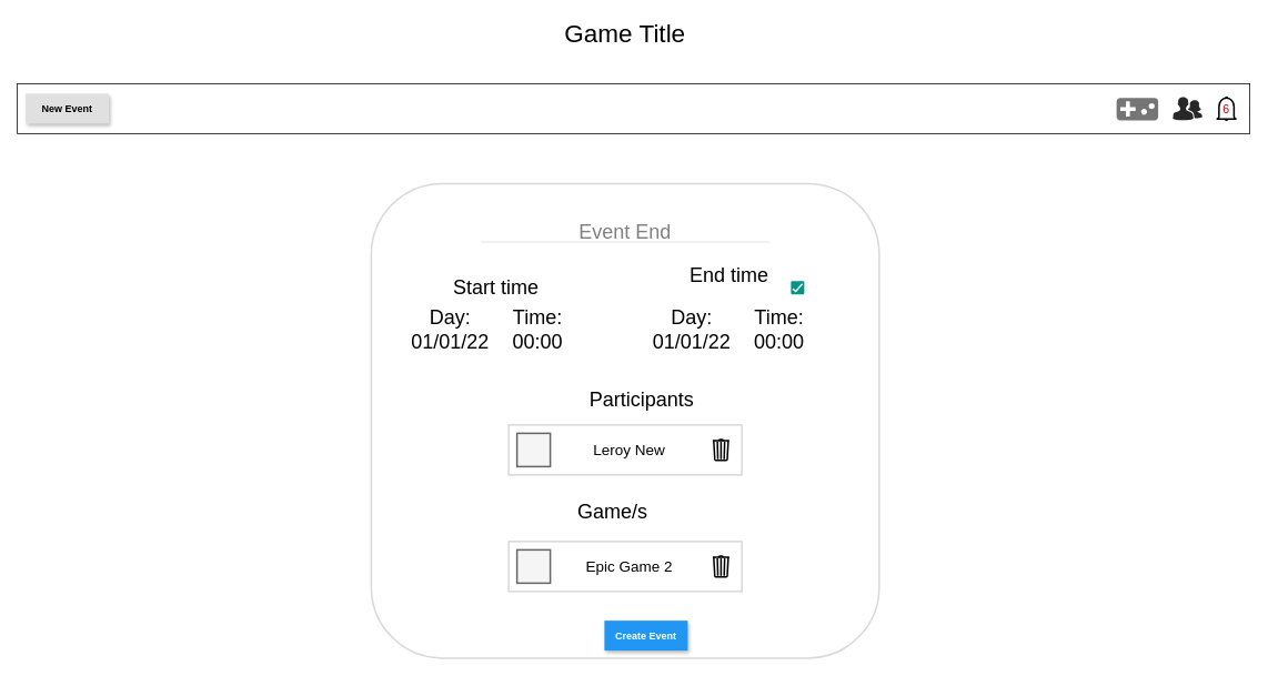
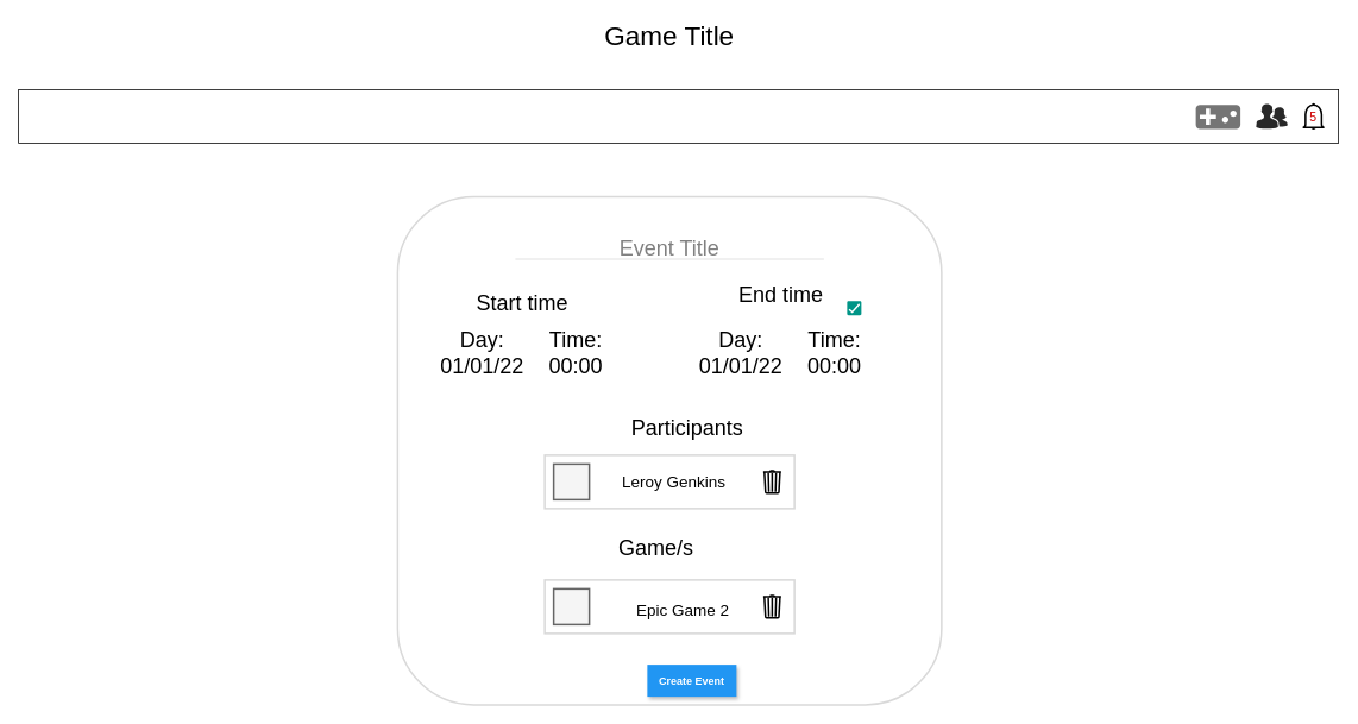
  <mxCell id="0" />
  <mxCell id="1" parent="0" />
  <mxCell id="2" value="" style="rounded=0;whiteSpace=wrap;html=1;" parent="1" vertex="1"><mxGeometry x="20" y="100" width="1480" height="60" as="geometry" /></mxCell>
  <mxCell id="3" value="&lt;font style=&quot;font-size: 30px;&quot;&gt;Game Title&lt;/font&gt;" style="text;html=1;strokeColor=none;fillColor=none;align=center;verticalAlign=middle;whiteSpace=wrap;rounded=0;" parent="1" vertex="1"><mxGeometry x="535" y="20" width="430" height="40" as="geometry" /></mxCell>
  <mxCell id="4" value="" style="html=1;verticalLabelPosition=bottom;align=center;labelBackgroundColor=#ffffff;verticalAlign=top;strokeWidth=2;shadow=0;dashed=0;shape=mxgraph.ios7.icons.bell;fontSize=30;" parent="1" vertex="1"><mxGeometry x="1460" y="116" width="24" height="28" as="geometry" /></mxCell>
- <mxCell id="5" value="&lt;font color=&quot;#cc0000&quot;&gt;6&lt;/font&gt;" style="text;html=1;strokeColor=none;fillColor=none;align=center;verticalAlign=middle;whiteSpace=wrap;rounded=0;fontSize=14;" parent="1" vertex="1"><mxGeometry x="1462" y="116" width="20" height="30" as="geometry" /></mxCell>
+ <mxCell id="5" value="&lt;font color=&quot;#cc0000&quot;&gt;5&lt;/font&gt;" style="text;html=1;strokeColor=none;fillColor=none;align=center;verticalAlign=middle;whiteSpace=wrap;rounded=0;fontSize=14;" parent="1" vertex="1"><mxGeometry x="1462" y="116" width="20" height="30" as="geometry" /></mxCell>
  <mxCell id="6" value="" style="verticalLabelPosition=bottom;sketch=0;html=1;fillColor=#282828;strokeColor=none;verticalAlign=top;pointerEvents=1;align=center;shape=mxgraph.cisco_safe.people_places_things_icons.icon2;fontSize=14;fontColor=#000000;" parent="1" vertex="1"><mxGeometry x="1407.59" y="116" width="35.4" height="28" as="geometry" /></mxCell>
  <mxCell id="7" value="" style="rounded=1;whiteSpace=wrap;html=1;shadow=0;glass=0;sketch=0;strokeColor=#D9D9D9;strokeWidth=2;fontSize=24;fontColor=#000000;" parent="1" vertex="1"><mxGeometry x="445" y="220" width="610" height="570" as="geometry" /></mxCell>
  <mxCell id="8" value="" style="group" parent="1" vertex="1" connectable="0"><mxGeometry x="577" y="260" width="346" height="35" as="geometry" /></mxCell>
- <mxCell id="9" value="Event End" style="text;fontColor=#808080;fontSize=24;verticalAlign=middle;strokeColor=none;fillColor=none;rounded=0;shadow=0;glass=0;sketch=0;align=center;" parent="8" vertex="1"><mxGeometry width="346" height="30" as="geometry" /></mxCell>
+ <mxCell id="9" value="Event Title" style="text;fontColor=#808080;fontSize=24;verticalAlign=middle;strokeColor=none;fillColor=none;rounded=0;shadow=0;glass=0;sketch=0;align=center;" parent="8" vertex="1"><mxGeometry width="346" height="30" as="geometry" /></mxCell>
  <mxCell id="10" value="" style="dashed=0;shape=line;strokeWidth=2;noLabel=1;strokeColor=#D9D9D9;opacity=50;rounded=0;shadow=0;glass=0;sketch=0;fontSize=16;fontColor=#000000;" parent="8" vertex="1"><mxGeometry y="25" width="346" height="10" as="geometry" /></mxCell>
  <mxCell id="11" value="" style="dashed=0;labelPosition=right;align=left;shape=mxgraph.gmdl.checkbox;strokeColor=none;fillColor=#009587;strokeWidth=2;aspect=fixed;sketch=0;rounded=0;shadow=0;glass=0;fontSize=24;fontColor=#000000;" parent="1" vertex="1"><mxGeometry x="949" y="337" width="16" height="16" as="geometry" /></mxCell>
  <mxCell id="12" value="End time" style="text;html=1;strokeColor=none;fillColor=none;align=center;verticalAlign=middle;whiteSpace=wrap;rounded=0;shadow=0;glass=0;sketch=0;strokeWidth=2;fontSize=24;fontColor=#000000;" parent="1" vertex="1"><mxGeometry x="820" y="315" width="110" height="30" as="geometry" /></mxCell>
- <mxCell id="13" value="Start time" style="text;html=1;strokeColor=none;fillColor=none;align=center;verticalAlign=middle;whiteSpace=wrap;rounded=0;shadow=0;glass=0;sketch=0;strokeWidth=2;fontSize=24;fontColor=#000000;" parent="1" vertex="1"><mxGeometry x="535" y="330" width="120" height="30" as="geometry" /></mxCell>
+ <mxCell id="13" value="Start time" style="text;html=1;strokeColor=none;fillColor=none;align=center;verticalAlign=middle;whiteSpace=wrap;rounded=0;shadow=0;glass=0;sketch=0;strokeWidth=2;fontSize=24;fontColor=#000000;" parent="1" vertex="1"><mxGeometry x="525" y="325" width="120" height="30" as="geometry" /></mxCell>
  <mxCell id="14" value="Day: 01/01/22" style="text;html=1;strokeColor=none;fillColor=none;align=center;verticalAlign=middle;whiteSpace=wrap;rounded=0;shadow=0;glass=0;sketch=0;strokeWidth=2;fontSize=24;fontColor=#000000;" parent="1" vertex="1"><mxGeometry x="485" y="380" width="110" height="30" as="geometry" /></mxCell>
  <mxCell id="15" value="Time: 00:00" style="text;html=1;strokeColor=none;fillColor=none;align=center;verticalAlign=middle;whiteSpace=wrap;rounded=0;shadow=0;glass=0;sketch=0;strokeWidth=2;fontSize=24;fontColor=#000000;" parent="1" vertex="1"><mxGeometry x="585" y="380" width="120" height="30" as="geometry" /></mxCell>
  <mxCell id="16" value="Day: 01/01/22" style="text;html=1;strokeColor=none;fillColor=none;align=center;verticalAlign=middle;whiteSpace=wrap;rounded=0;shadow=0;glass=0;sketch=0;strokeWidth=2;fontSize=24;fontColor=#000000;" parent="1" vertex="1"><mxGeometry x="775" y="380" width="110" height="30" as="geometry" /></mxCell>
  <mxCell id="17" value="Time: 00:00" style="text;html=1;strokeColor=none;fillColor=none;align=center;verticalAlign=middle;whiteSpace=wrap;rounded=0;shadow=0;glass=0;sketch=0;strokeWidth=2;fontSize=24;fontColor=#000000;" parent="1" vertex="1"><mxGeometry x="875" y="380" width="120" height="30" as="geometry" /></mxCell>
  <mxCell id="18" value="Game/s" style="text;html=1;strokeColor=none;fillColor=none;align=center;verticalAlign=middle;whiteSpace=wrap;rounded=0;shadow=0;glass=0;sketch=0;strokeWidth=2;fontSize=24;fontColor=#000000;" parent="1" vertex="1"><mxGeometry x="705" y="600" width="60" height="30" as="geometry" /></mxCell>
  <mxCell id="19" value="Participants" style="text;html=1;strokeColor=none;fillColor=none;align=center;verticalAlign=middle;whiteSpace=wrap;rounded=0;shadow=0;glass=0;sketch=0;strokeWidth=2;fontSize=24;fontColor=#000000;" parent="1" vertex="1"><mxGeometry x="695" y="460" width="150" height="40" as="geometry" /></mxCell>
  <mxCell id="20" value="" style="group" parent="1" vertex="1" connectable="0"><mxGeometry x="610" y="510" width="280" height="60" as="geometry" /></mxCell>
  <mxCell id="21" value="" style="rounded=0;whiteSpace=wrap;html=1;shadow=0;glass=0;sketch=0;strokeColor=#D9D9D9;strokeWidth=2;fontSize=12;fontColor=#000000;" parent="20" vertex="1"><mxGeometry width="280" height="60" as="geometry" /></mxCell>
  <mxCell id="22" value="" style="rounded=0;whiteSpace=wrap;html=1;shadow=0;glass=0;sketch=0;strokeColor=#666666;strokeWidth=2;fontSize=12;fontColor=#333333;fillColor=#f5f5f5;" parent="20" vertex="1"><mxGeometry x="10" y="10" width="40" height="40" as="geometry" /></mxCell>
- <mxCell id="23" value="&lt;font style=&quot;font-size: 18px;&quot;&gt;Leroy New&lt;/font&gt;" style="text;html=1;strokeColor=none;fillColor=none;align=center;verticalAlign=middle;whiteSpace=wrap;rounded=0;shadow=0;glass=0;sketch=0;strokeWidth=2;fontSize=12;fontColor=#000000;" parent="20" vertex="1"><mxGeometry x="80" y="15" width="130" height="30" as="geometry" /></mxCell>
+ <mxCell id="23" value="&lt;font style=&quot;font-size: 18px;&quot;&gt;Leroy Genkins&lt;/font&gt;" style="text;html=1;strokeColor=none;fillColor=none;align=center;verticalAlign=middle;whiteSpace=wrap;rounded=0;shadow=0;glass=0;sketch=0;strokeWidth=2;fontSize=12;fontColor=#000000;" parent="20" vertex="1"><mxGeometry x="80" y="15" width="130" height="30" as="geometry" /></mxCell>
  <mxCell id="24" value="" style="html=1;verticalLabelPosition=bottom;align=center;labelBackgroundColor=#ffffff;verticalAlign=top;strokeWidth=2;shadow=0;dashed=0;shape=mxgraph.ios7.icons.trashcan;rounded=0;glass=0;sketch=0;fontSize=18;" parent="20" vertex="1"><mxGeometry x="245" y="17.5" width="20" height="25" as="geometry" /></mxCell>
  <mxCell id="25" value="" style="group" parent="1" vertex="1" connectable="0"><mxGeometry x="610" y="650" width="280" height="60" as="geometry" /></mxCell>
  <mxCell id="26" value="" style="rounded=0;whiteSpace=wrap;html=1;shadow=0;glass=0;sketch=0;strokeColor=#D9D9D9;strokeWidth=2;fontSize=12;fontColor=#000000;" parent="25" vertex="1"><mxGeometry width="280" height="60" as="geometry" /></mxCell>
  <mxCell id="27" value="" style="rounded=0;whiteSpace=wrap;html=1;shadow=0;glass=0;sketch=0;strokeColor=#666666;strokeWidth=2;fontSize=12;fontColor=#333333;fillColor=#f5f5f5;" parent="25" vertex="1"><mxGeometry x="10" y="10" width="40" height="40" as="geometry" /></mxCell>
- <mxCell id="28" value="&lt;font style=&quot;font-size: 18px;&quot;&gt;Epic Game 2&lt;/font&gt;" style="text;html=1;strokeColor=none;fillColor=none;align=center;verticalAlign=middle;whiteSpace=wrap;rounded=0;shadow=0;glass=0;sketch=0;strokeWidth=2;fontSize=12;fontColor=#000000;" parent="25" vertex="1"><mxGeometry x="80" y="15" width="130" height="30" as="geometry" /></mxCell>
+ <mxCell id="28" value="&lt;font style=&quot;font-size: 18px;&quot;&gt;Epic Game 2&lt;/font&gt;" style="text;html=1;strokeColor=none;fillColor=none;align=center;verticalAlign=middle;whiteSpace=wrap;rounded=0;shadow=0;glass=0;sketch=0;strokeWidth=2;fontSize=12;fontColor=#000000;" parent="25" vertex="1"><mxGeometry x="90" y="20" width="130" height="30" as="geometry" /></mxCell>
  <mxCell id="29" value="" style="html=1;verticalLabelPosition=bottom;align=center;labelBackgroundColor=#ffffff;verticalAlign=top;strokeWidth=2;shadow=0;dashed=0;shape=mxgraph.ios7.icons.trashcan;rounded=0;glass=0;sketch=0;fontSize=18;" parent="25" vertex="1"><mxGeometry x="245" y="17.5" width="20" height="25" as="geometry" /></mxCell>
- <mxCell id="30" value="New Event" style="dashed=0;align=center;fontSize=12;shape=rect;fillColor=#e0e0e0;strokeColor=none;fontStyle=1;shadow=1;rounded=0;glass=0;sketch=0;strokeWidth=2;fontColor=#000000;" parent="1" vertex="1"><mxGeometry x="30" y="112" width="100" height="36" as="geometry" /></mxCell>
  <mxCell id="31" value="" style="sketch=0;dashed=0;connectable=0;html=1;fillColor=#757575;strokeColor=none;shape=mxgraph.gcp2.game;part=1;rounded=0;shadow=0;glass=0;strokeWidth=2;fontSize=18;fontColor=#000000;" parent="1" vertex="1"><mxGeometry x="1340" y="117" width="50" height="27" as="geometry" /></mxCell>
  <mxCell id="32" value="Create Event" style="dashed=0;align=center;fontSize=12;shape=rect;fillColor=#2196F3;strokeColor=none;fontStyle=1;shadow=1;fontColor=#ffffff;" vertex="1" parent="1"><mxGeometry x="725" y="745" width="100" height="36" as="geometry" /></mxCell>
